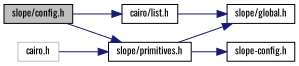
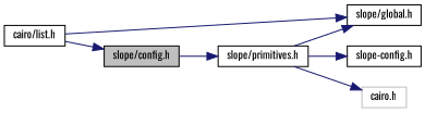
  digraph {
    fontname=Oswald
    rankdir=LR
    node [color=black fillcolor=white fontname=Oswald fontsize=10 shape=record style=filled]
    edge [color=midnightblue fontname=Oswald fontsize=10 labelfontname=Helvetica labelfontsize=10 style=solid]
    n1 [fillcolor=grey75 fontcolor=black height=0.2 label="slope/config.h" width=0.4]
    n2 [height=0.2 label="cairo/list.h" width=0.4]
    n3 [height=0.2 label="slope/primitives.h" width=0.4]
    n4 [height=0.2 label="slope/global.h" width=0.4]
    n5 [height=0.2 label="slope-config.h" width=0.4]
    n6 [color=grey75 height=0.2 label="cairo.h" width=0.4]
-   n1 -> n2
+   n2 -> n1
    n1 -> n3
    n2 -> n4
    n3 -> n4
    n3 -> n5
-   n6 -> n3
+   n3 -> n6
  }
